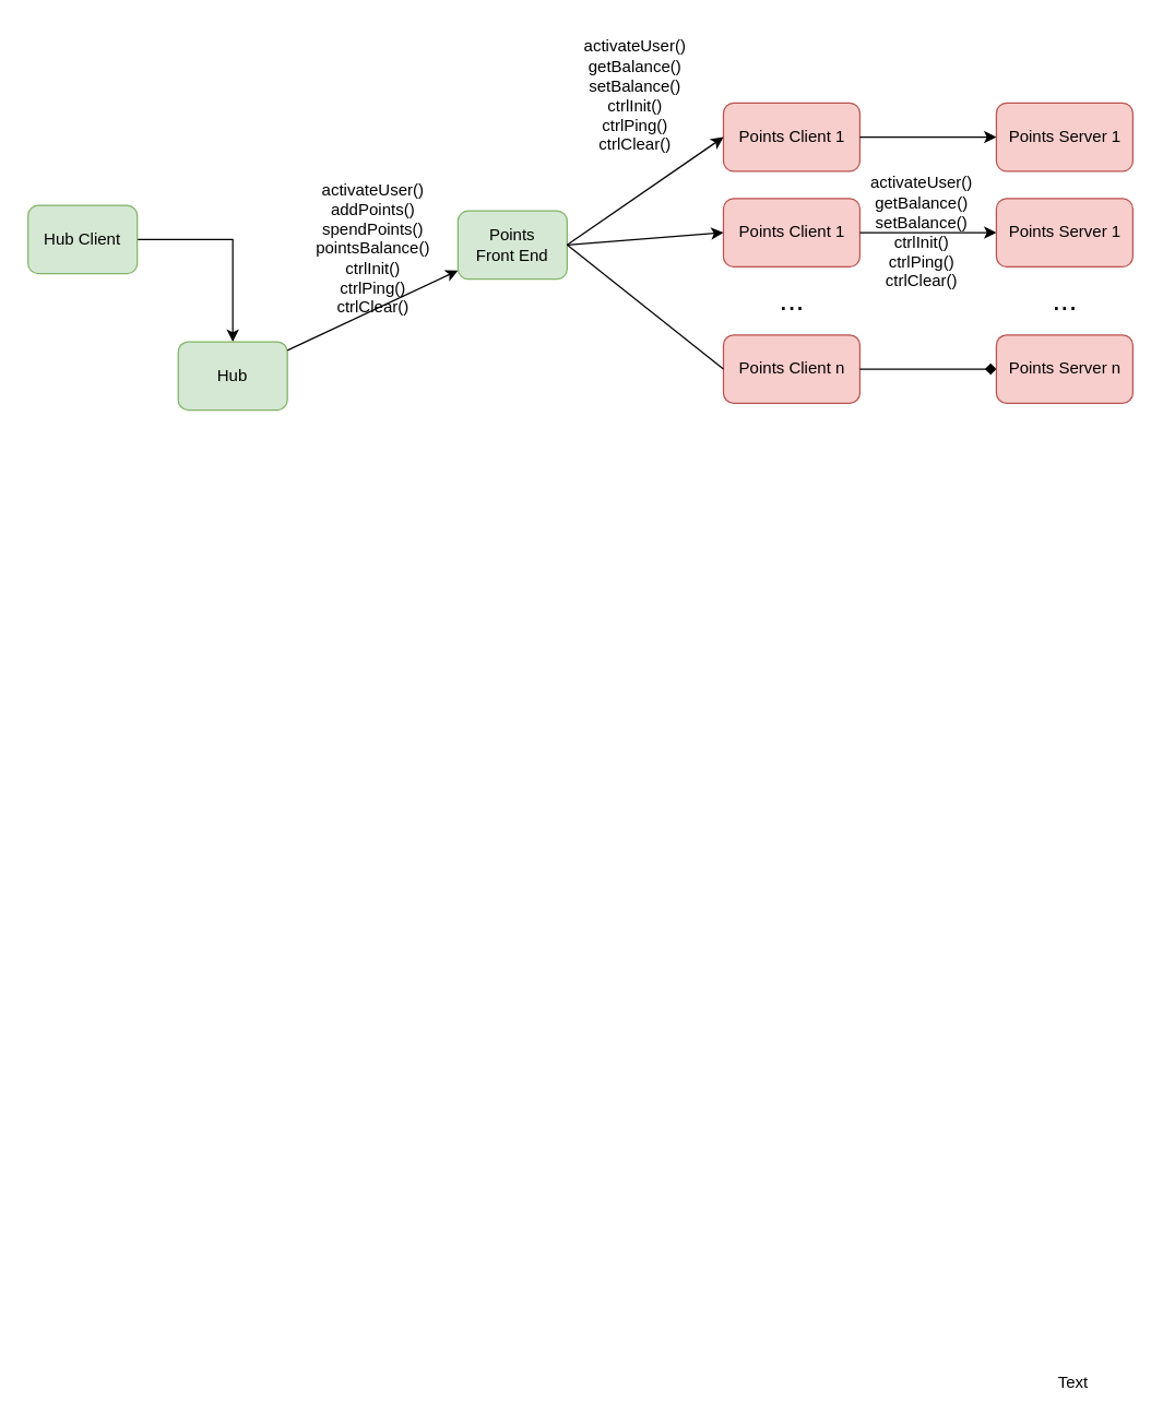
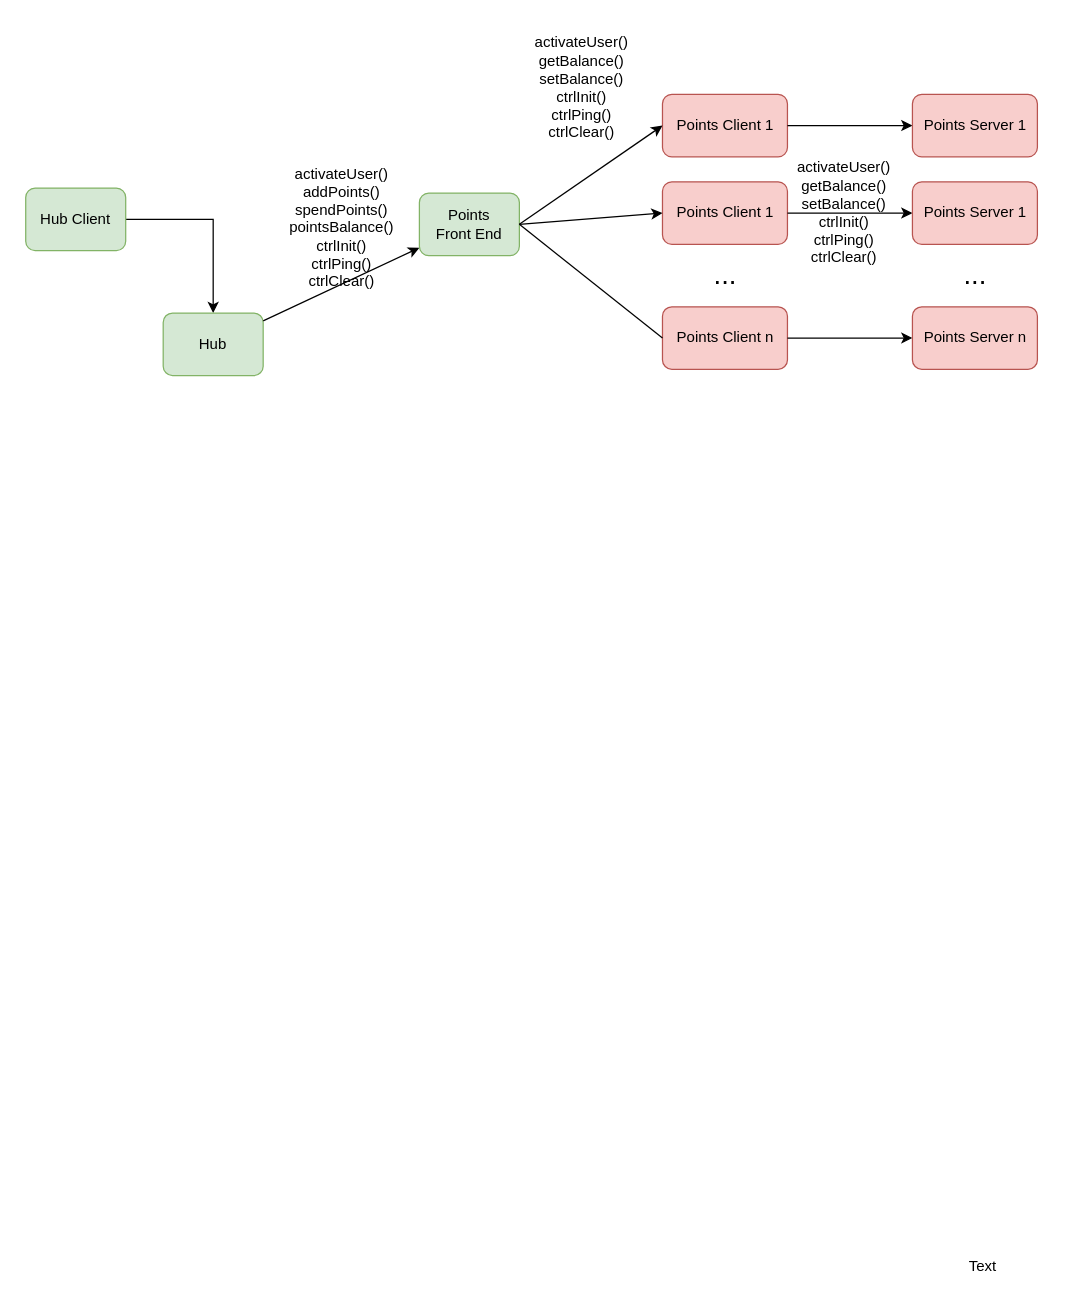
  <mxCell id="0" />
  <mxCell id="1" parent="0" />
  <mxCell id="2" style="edgeStyle=orthogonalEdgeStyle;rounded=0;orthogonalLoop=1;jettySize=auto;html=1;" parent="1" source="3" target="4" edge="1"><mxGeometry relative="1" as="geometry" /></mxCell>
  <mxCell id="3" value="Hub Client" style="rounded=1;whiteSpace=wrap;html=1;fillColor=#d5e8d4;strokeColor=#82b366;" parent="1" vertex="1"><mxGeometry x="20" y="150" width="80" height="50" as="geometry" /></mxCell>
  <mxCell id="4" value="Hub" style="rounded=1;whiteSpace=wrap;html=1;fillColor=#d5e8d4;strokeColor=#82b366;" parent="1" vertex="1"><mxGeometry x="130" y="250" width="80" height="50" as="geometry" /></mxCell>
  <mxCell id="5" value="" style="endArrow=classic;html=1;" parent="1" source="4" target="21" edge="1"><mxGeometry width="50" height="50" relative="1" as="geometry"><mxPoint x="60" y="275" as="sourcePoint" /><mxPoint x="300" y="175" as="targetPoint" /></mxGeometry></mxCell>
  <mxCell id="6" value="" style="group" parent="1" vertex="1" connectable="0"><mxGeometry x="519.5" y="55" width="120" height="260" as="geometry" /></mxCell>
  <mxCell id="7" value="&lt;div&gt;Points Client 1&lt;/div&gt;" style="rounded=1;whiteSpace=wrap;html=1;fillColor=#f8cecc;strokeColor=#b85450;" parent="6" vertex="1"><mxGeometry x="10" y="20" width="100" height="50" as="geometry" /></mxCell>
  <mxCell id="8" value="&lt;div&gt;Points Client 1&lt;/div&gt;" style="rounded=1;whiteSpace=wrap;html=1;fillColor=#f8cecc;strokeColor=#b85450;" parent="6" vertex="1"><mxGeometry x="10" y="90" width="100" height="50" as="geometry" /></mxCell>
  <mxCell id="9" value="&lt;div&gt;Points Client n&lt;br&gt;&lt;/div&gt;" style="rounded=1;whiteSpace=wrap;html=1;fillColor=#f8cecc;strokeColor=#b85450;" parent="6" vertex="1"><mxGeometry x="10" y="190" width="100" height="50" as="geometry" /></mxCell>
  <mxCell id="10" value="&lt;div style=&quot;font-size: 22px;&quot;&gt;...&lt;/div&gt;" style="text;html=1;strokeColor=none;fillColor=none;align=center;verticalAlign=middle;whiteSpace=wrap;rounded=0;fontSize=22;" parent="6" vertex="1"><mxGeometry x="40" y="155" width="40" height="20" as="geometry" /></mxCell>
  <mxCell id="11" style="edgeStyle=orthogonalEdgeStyle;rounded=0;orthogonalLoop=1;jettySize=auto;html=1;exitX=1;exitY=0.5;exitDx=0;exitDy=0;fontSize=12;" parent="1" source="7" target="16" edge="1"><mxGeometry relative="1" as="geometry" /></mxCell>
  <mxCell id="12" style="edgeStyle=orthogonalEdgeStyle;rounded=0;orthogonalLoop=1;jettySize=auto;html=1;exitX=1;exitY=0.5;exitDx=0;exitDy=0;fontSize=12;" parent="1" source="8" target="17" edge="1"><mxGeometry relative="1" as="geometry" /></mxCell>
- <mxCell id="13" style="edgeStyle=orthogonalEdgeStyle;rounded=0;orthogonalLoop=1;jettySize=auto;html=1;exitX=1;exitY=0.5;exitDx=0;exitDy=0;fontSize=12;endArrow=diamond;" parent="1" source="9" target="18" edge="1"><mxGeometry relative="1" as="geometry" /></mxCell>
+ <mxCell id="13" style="edgeStyle=orthogonalEdgeStyle;rounded=0;orthogonalLoop=1;jettySize=auto;html=1;exitX=1;exitY=0.5;exitDx=0;exitDy=0;fontSize=12;" parent="1" source="9" target="18" edge="1"><mxGeometry relative="1" as="geometry" /></mxCell>
  <mxCell id="14" value="&lt;div&gt;activateUser()&lt;/div&gt;&lt;div&gt;getBalance()&lt;/div&gt;&lt;div&gt;setBalance()&lt;/div&gt;&lt;div&gt;ctrlInit()&lt;/div&gt;&lt;div&gt;ctrlPing()&lt;/div&gt;&lt;div&gt;ctrlClear()&lt;br&gt;&lt;/div&gt;" style="text;html=1;strokeColor=none;fillColor=none;align=center;verticalAlign=middle;whiteSpace=wrap;rounded=0;fontSize=12;" parent="1" vertex="1"><mxGeometry x="635" y="120" width="80" height="100" as="geometry" /></mxCell>
  <mxCell id="15" value="&lt;p style=&quot;line-height: 120%&quot;&gt;&lt;/p&gt;&lt;div&gt;&lt;font style=&quot;font-size: 12px&quot;&gt;activateUser()&lt;/font&gt;&lt;/div&gt;&lt;div&gt;&lt;font style=&quot;font-size: 12px&quot;&gt;addPoints()&lt;/font&gt;&lt;/div&gt;&lt;div&gt;&lt;font style=&quot;font-size: 12px&quot;&gt;spendPoints()&lt;/font&gt;&lt;/div&gt;&lt;div&gt;&lt;font style=&quot;font-size: 12px&quot;&gt;pointsBalance()&lt;/font&gt;&lt;/div&gt;&lt;div&gt;&lt;font style=&quot;font-size: 12px&quot;&gt;ctrlInit()&lt;/font&gt;&lt;/div&gt;&lt;div&gt;&lt;font style=&quot;font-size: 12px&quot;&gt;ctrlPing()&lt;/font&gt;&lt;/div&gt;&lt;div&gt;&lt;font style=&quot;font-size: 12px&quot;&gt;ctrlClear()&lt;/font&gt;&lt;br&gt;&lt;/div&gt;&lt;p&gt;&lt;/p&gt;" style="text;html=1;strokeColor=none;fillColor=none;align=center;verticalAlign=middle;whiteSpace=wrap;rounded=0;fontSize=12;" parent="1" vertex="1"><mxGeometry x="232.5" y="127" width="80" height="110" as="geometry" /></mxCell>
  <mxCell id="16" value="&lt;div&gt;Points Server 1&lt;/div&gt;" style="rounded=1;whiteSpace=wrap;html=1;fillColor=#f8cecc;strokeColor=#b85450;" parent="1" vertex="1"><mxGeometry x="729.5" y="75" width="100" height="50" as="geometry" /></mxCell>
  <mxCell id="17" value="&lt;div&gt;Points Server 1&lt;/div&gt;" style="rounded=1;whiteSpace=wrap;html=1;fillColor=#f8cecc;strokeColor=#b85450;" parent="1" vertex="1"><mxGeometry x="729.5" y="145" width="100" height="50" as="geometry" /></mxCell>
  <mxCell id="18" value="&lt;div&gt;Points Server n&lt;br&gt;&lt;/div&gt;" style="rounded=1;whiteSpace=wrap;html=1;fillColor=#f8cecc;strokeColor=#b85450;" parent="1" vertex="1"><mxGeometry x="729.5" y="245" width="100" height="50" as="geometry" /></mxCell>
  <mxCell id="19" value="&lt;div style=&quot;font-size: 22px;&quot;&gt;...&lt;/div&gt;" style="text;html=1;strokeColor=none;fillColor=none;align=center;verticalAlign=middle;whiteSpace=wrap;rounded=0;fontSize=22;" parent="1" vertex="1"><mxGeometry x="759.5" y="210" width="40" height="20" as="geometry" /></mxCell>
  <mxCell id="20" value="Text" style="text;html=1;resizable=0;points=[];autosize=1;align=left;verticalAlign=top;spacingTop=-4;fontSize=12;" parent="1" vertex="1"><mxGeometry x="773" y="1003" width="40" height="20" as="geometry" /></mxCell>
  <mxCell id="21" value="&lt;div&gt;Points &lt;br&gt;&lt;/div&gt;&lt;div&gt;Front End&lt;/div&gt;" style="rounded=1;whiteSpace=wrap;html=1;fillColor=#d5e8d4;strokeColor=#82b366;" vertex="1" parent="1"><mxGeometry x="335" y="154" width="80" height="50" as="geometry" /></mxCell>
  <mxCell id="22" value="" style="endArrow=classic;html=1;fontColor=#FF3333;exitX=1;exitY=0.5;exitDx=0;exitDy=0;entryX=0;entryY=0.5;entryDx=0;entryDy=0;" edge="1" parent="1" source="21" target="8"><mxGeometry width="50" height="50" relative="1" as="geometry"><mxPoint x="365" y="335" as="sourcePoint" /><mxPoint x="415" y="285" as="targetPoint" /></mxGeometry></mxCell>
  <mxCell id="23" value="" style="endArrow=none;html=1;fontColor=#FF3333;exitX=1;exitY=0.5;exitDx=0;exitDy=0;entryX=0;entryY=0.5;entryDx=0;entryDy=0;" edge="1" parent="1" source="21" target="9"><mxGeometry width="50" height="50" relative="1" as="geometry"><mxPoint x="440" y="189" as="sourcePoint" /><mxPoint x="495" y="180" as="targetPoint" /></mxGeometry></mxCell>
  <mxCell id="24" value="" style="endArrow=classic;html=1;fontColor=#FF3333;exitX=1;exitY=0.5;exitDx=0;exitDy=0;entryX=0;entryY=0.5;entryDx=0;entryDy=0;" edge="1" parent="1" source="21" target="7"><mxGeometry width="50" height="50" relative="1" as="geometry"><mxPoint x="440" y="189" as="sourcePoint" /><mxPoint x="495" y="280" as="targetPoint" /></mxGeometry></mxCell>
  <mxCell id="25" value="&lt;div&gt;activateUser()&lt;/div&gt;&lt;div&gt;getBalance()&lt;/div&gt;&lt;div&gt;setBalance()&lt;/div&gt;&lt;div&gt;ctrlInit()&lt;/div&gt;&lt;div&gt;ctrlPing()&lt;/div&gt;&lt;div&gt;ctrlClear()&lt;br&gt;&lt;/div&gt;" style="text;html=1;strokeColor=none;fillColor=none;align=center;verticalAlign=middle;whiteSpace=wrap;rounded=0;fontSize=12;" vertex="1" parent="1"><mxGeometry x="425" y="20" width="80" height="100" as="geometry" /></mxCell>
